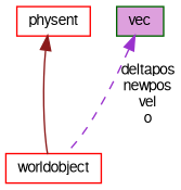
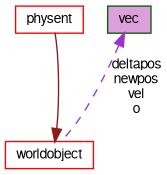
  digraph {
    node [color=red fillcolor=white fontname=FreeSans fontsize=10 shape=record style=filled]
    edge [dir=back fontname=FreeSans fontsize=10 labelfontname=FreeSans labelfontsize=10]
    n1 [fontcolor=black height=0.2 label=physent width=0.4]
    n2 [height=0.2 label=worldobject width=0.4]
    n3 [color=darkgreen fillcolor=plum height=0.2 label=vec width=0.4]
-   n1 -> n2 [color=firebrick4 style=solid]
+   n2 -> n1 [color=firebrick4 style=solid]
    n3 -> n2 [color=darkorchid3 label="deltapos\nnewpos\nvel\no" style=dashed]
  }
